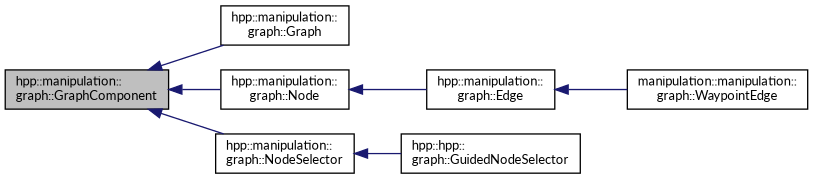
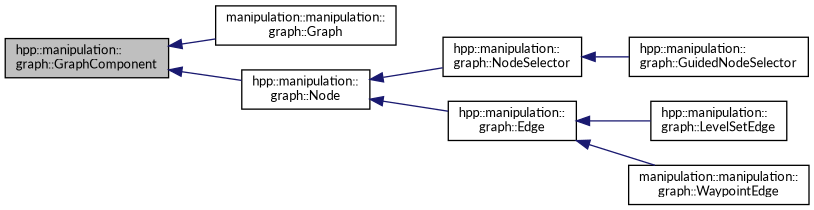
  digraph {
    fontname=Lato
    rankdir=LR
    node [color=black fillcolor=white fontname=Lato fontsize=10 shape=record style=filled]
    edge [color=midnightblue dir=back fontname=Lato fontsize=10 labelfontname=Helvetica labelfontsize=10 style=solid]
    n1 [fillcolor=grey75 fontcolor=black height=0.2 label="hpp::manipulation::\lgraph::GraphComponent" width=0.4]
-   n2 [height=0.2 label="hpp::manipulation::\lgraph::Graph" width=0.4]
+   n2 [height=0.2 label="manipulation::manipulation::\lgraph::Graph" width=0.4]
    n3 [height=0.2 label="hpp::manipulation::\lgraph::Node" width=0.4]
    n4 [height=0.2 label="hpp::manipulation::\lgraph::NodeSelector" width=0.4]
    n5 [height=0.2 label="hpp::manipulation::\lgraph::Edge" width=0.4]
+   n6 [height=0.2 label="hpp::manipulation::\lgraph::LevelSetEdge" width=0.4]
    n7 [height=0.2 label="manipulation::manipulation::\lgraph::WaypointEdge" width=0.4]
-   n8 [height=0.2 label="hpp::hpp::\lgraph::GuidedNodeSelector" width=0.4]
+   n8 [height=0.2 label="hpp::manipulation::\lgraph::GuidedNodeSelector" width=0.4]
    n1 -> n2
    n1 -> n3
-   n1 -> n4
+   n3 -> n4
    n3 -> n5
    n4 -> n8
+   n5 -> n6
    n5 -> n7
  }
